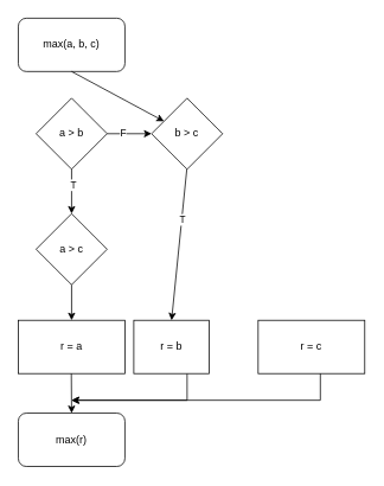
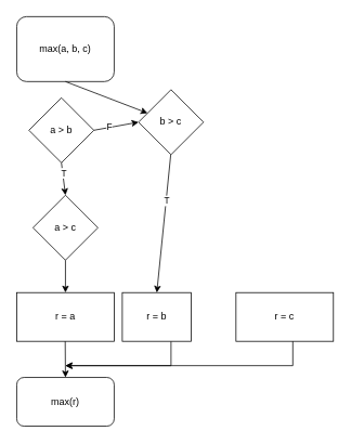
  <mxCell id="0" />
  <mxCell id="1" parent="0" />
- <mxCell id="2" value="max(a, b, c)" style="rounded=1;whiteSpace=wrap;html=1;" vertex="1" parent="1"><mxGeometry x="20" y="20" width="120" height="60" as="geometry" /></mxCell>
- <mxCell id="3" value="a &amp;gt; b" style="rhombus;whiteSpace=wrap;html=1;" vertex="1" parent="1"><mxGeometry x="40" y="110" width="80" height="80" as="geometry" /></mxCell>
+ <mxCell id="2" value="max(a, b, c)" style="rounded=1;whiteSpace=wrap;html=1;" vertex="1" parent="1"><mxGeometry x="20" y="20" width="120" height="80" as="geometry" /></mxCell>
+ <mxCell id="3" value="a &amp;gt; b" style="rhombus;whiteSpace=wrap;html=1;" vertex="1" parent="1"><mxGeometry x="35" y="120" width="80" height="80" as="geometry" /></mxCell>
  <mxCell id="4" value="" style="endArrow=classic;html=1;rounded=0;exitX=0.5;exitY=1;exitDx=0;exitDy=0;" edge="1" parent="1" source="3"><mxGeometry width="50" height="50" relative="1" as="geometry"><mxPoint x="100" y="240" as="sourcePoint" /><mxPoint x="80" y="240" as="targetPoint" /></mxGeometry></mxCell>
  <mxCell id="5" value="T" style="edgeLabel;html=1;align=center;verticalAlign=middle;resizable=0;points=[];" vertex="1" connectable="0" parent="4"><mxGeometry x="-0.332" y="1" relative="1" as="geometry"><mxPoint as="offset" /></mxGeometry></mxCell>
  <mxCell id="6" value="" style="endArrow=classic;html=1;rounded=0;exitX=1;exitY=0.5;exitDx=0;exitDy=0;" edge="1" parent="1" source="3"><mxGeometry width="50" height="50" relative="1" as="geometry"><mxPoint x="90" y="200" as="sourcePoint" /><mxPoint x="170" y="150" as="targetPoint" /></mxGeometry></mxCell>
  <mxCell id="7" value="F" style="edgeLabel;html=1;align=center;verticalAlign=middle;resizable=0;points=[];" vertex="1" connectable="0" parent="6"><mxGeometry x="-0.332" y="1" relative="1" as="geometry"><mxPoint as="offset" /></mxGeometry></mxCell>
  <mxCell id="8" value="" style="endArrow=classic;html=1;rounded=0;exitX=0.5;exitY=1;exitDx=0;exitDy=0;" edge="1" parent="1" source="2" target="14"><mxGeometry width="50" height="50" relative="1" as="geometry"><mxPoint x="130" y="160" as="sourcePoint" /><mxPoint x="180" y="160" as="targetPoint" /></mxGeometry></mxCell>
  <mxCell id="9" value="a &amp;gt; c" style="rhombus;whiteSpace=wrap;html=1;" vertex="1" parent="1"><mxGeometry x="40" y="240" width="80" height="80" as="geometry" /></mxCell>
  <mxCell id="10" value="" style="endArrow=classic;html=1;rounded=0;exitX=0.5;exitY=1;exitDx=0;exitDy=0;" edge="1" parent="1" source="9"><mxGeometry width="50" height="50" relative="1" as="geometry"><mxPoint x="100" y="270" as="sourcePoint" /><mxPoint x="80" y="360" as="targetPoint" /></mxGeometry></mxCell>
  <mxCell id="11" value="r = a" style="rounded=0;whiteSpace=wrap;html=1;" vertex="1" parent="1"><mxGeometry x="20" y="360" width="120" height="60" as="geometry" /></mxCell>
  <mxCell id="12" value="max(r)" style="rounded=1;whiteSpace=wrap;html=1;" vertex="1" parent="1"><mxGeometry x="20" y="464.5" width="120" height="60" as="geometry" /></mxCell>
  <mxCell id="13" value="" style="endArrow=classic;html=1;rounded=0;exitX=0.5;exitY=1;exitDx=0;exitDy=0;entryX=0.5;entryY=0;entryDx=0;entryDy=0;" edge="1" parent="1" target="12"><mxGeometry width="50" height="50" relative="1" as="geometry"><mxPoint x="79.68" y="420" as="sourcePoint" /><mxPoint x="79.68" y="460" as="targetPoint" /></mxGeometry></mxCell>
  <mxCell id="14" value="b &amp;gt; c" style="rhombus;whiteSpace=wrap;html=1;" vertex="1" parent="1"><mxGeometry x="170" y="110" width="80" height="80" as="geometry" /></mxCell>
  <mxCell id="15" value="" style="endArrow=classic;html=1;rounded=0;exitX=0.5;exitY=1;exitDx=0;exitDy=0;entryX=0.5;entryY=0;entryDx=0;entryDy=0;" edge="1" parent="1" target="18"><mxGeometry width="50" height="50" relative="1" as="geometry"><mxPoint x="209.68" y="190" as="sourcePoint" /><mxPoint x="209.68" y="240" as="targetPoint" /></mxGeometry></mxCell>
  <mxCell id="16" value="T" style="edgeLabel;html=1;align=center;verticalAlign=middle;resizable=0;points=[];" vertex="1" connectable="0" parent="15"><mxGeometry x="-0.332" y="1" relative="1" as="geometry"><mxPoint as="offset" /></mxGeometry></mxCell>
  <mxCell id="17" style="edgeStyle=orthogonalEdgeStyle;rounded=0;orthogonalLoop=1;jettySize=auto;html=1;" edge="1" parent="1" source="18"><mxGeometry relative="1" as="geometry"><mxPoint x="80" y="450" as="targetPoint" /><Array as="points"><mxPoint x="210" y="450" /></Array></mxGeometry></mxCell>
  <mxCell id="18" value="r = b" style="rounded=0;whiteSpace=wrap;html=1;" vertex="1" parent="1"><mxGeometry x="150" y="360" width="85" height="60" as="geometry" /></mxCell>
  <mxCell id="19" value="r = c" style="rounded=0;whiteSpace=wrap;html=1;" vertex="1" parent="1"><mxGeometry x="290" y="360" width="120" height="60" as="geometry" /></mxCell>
  <mxCell id="20" style="edgeStyle=orthogonalEdgeStyle;rounded=0;orthogonalLoop=1;jettySize=auto;html=1;" edge="1" parent="1"><mxGeometry relative="1" as="geometry"><mxPoint x="80" y="450" as="targetPoint" /><mxPoint x="360" y="420" as="sourcePoint" /><Array as="points"><mxPoint x="360" y="450" /></Array></mxGeometry></mxCell>
